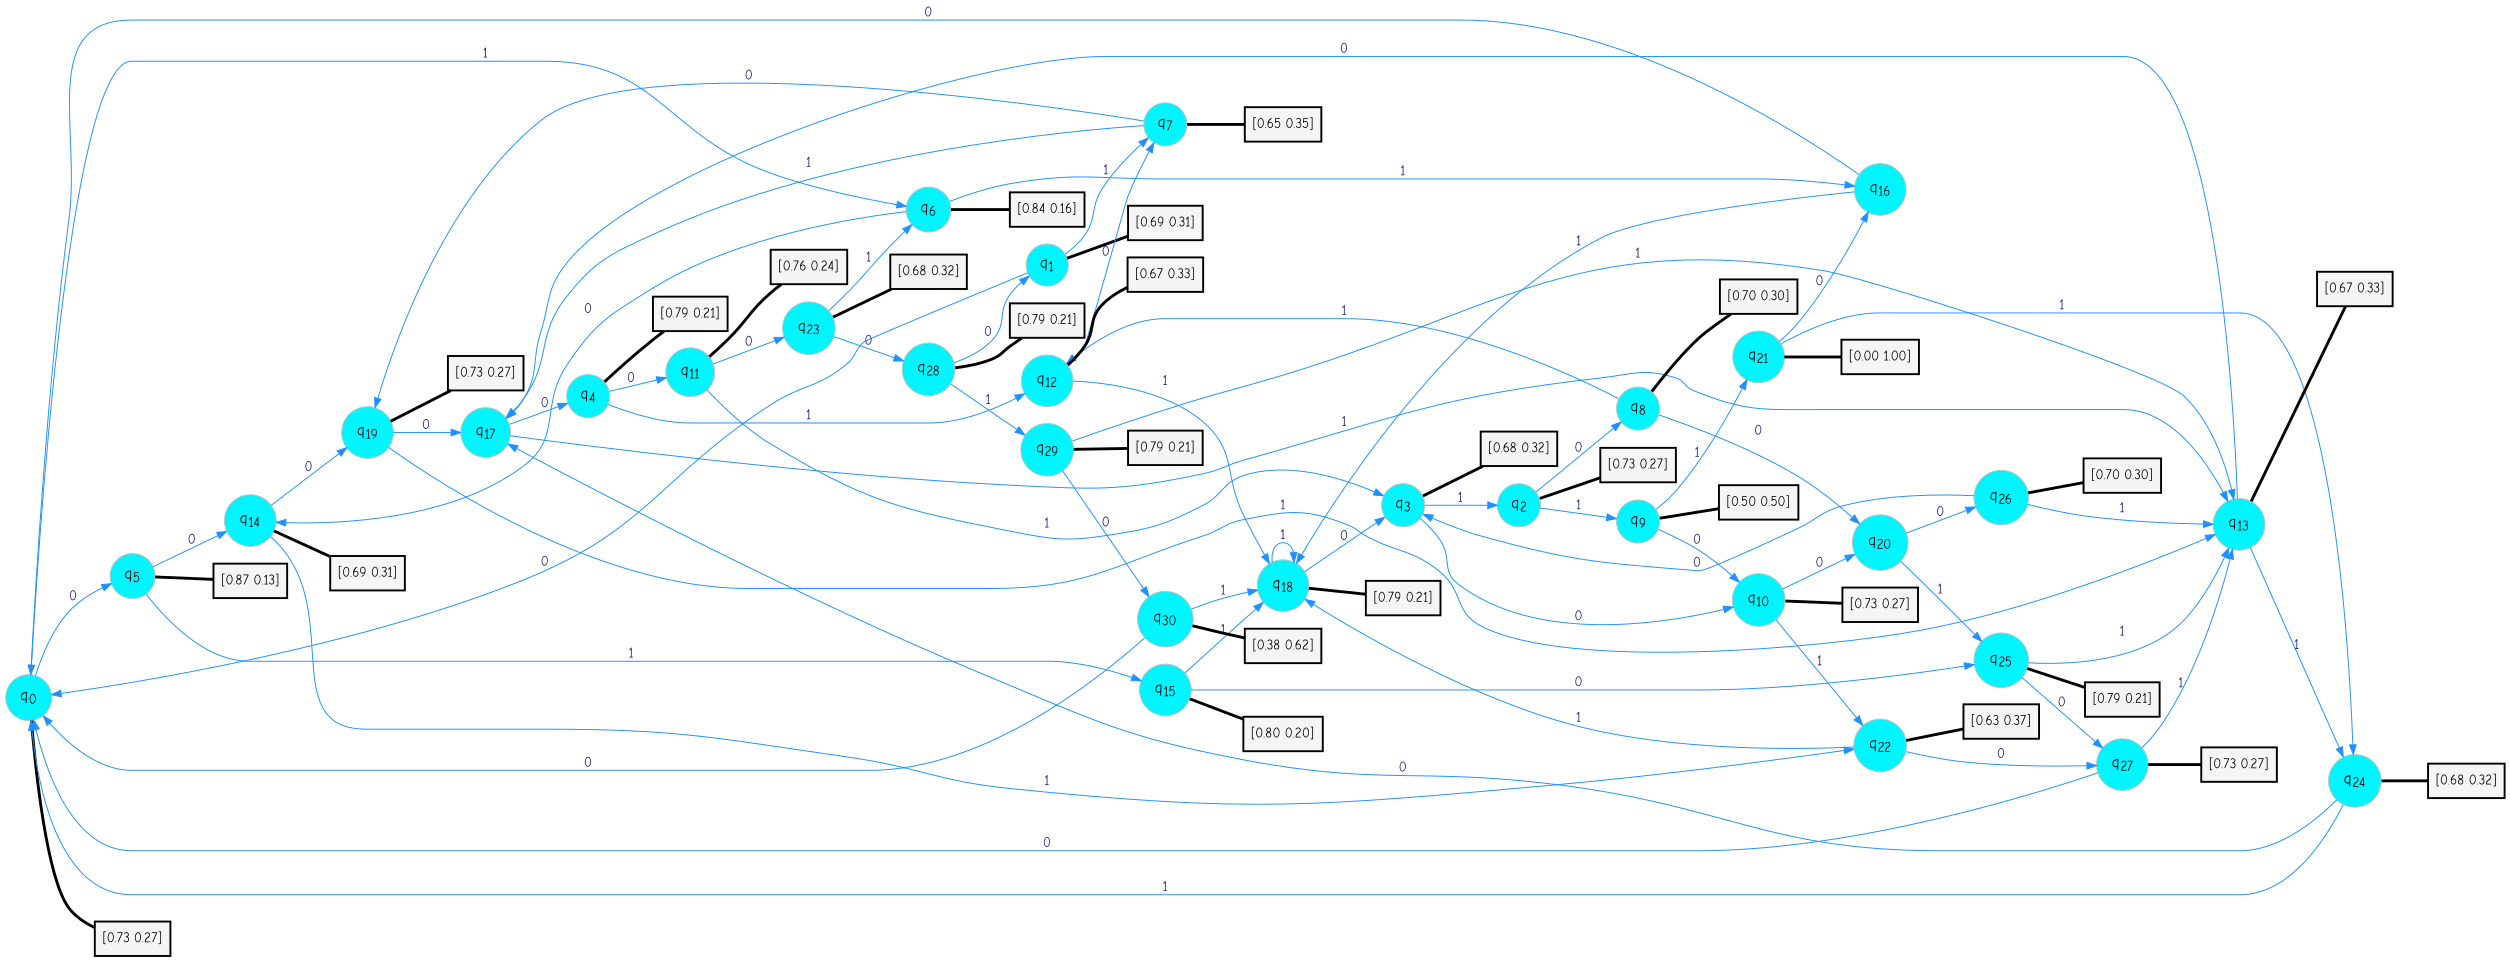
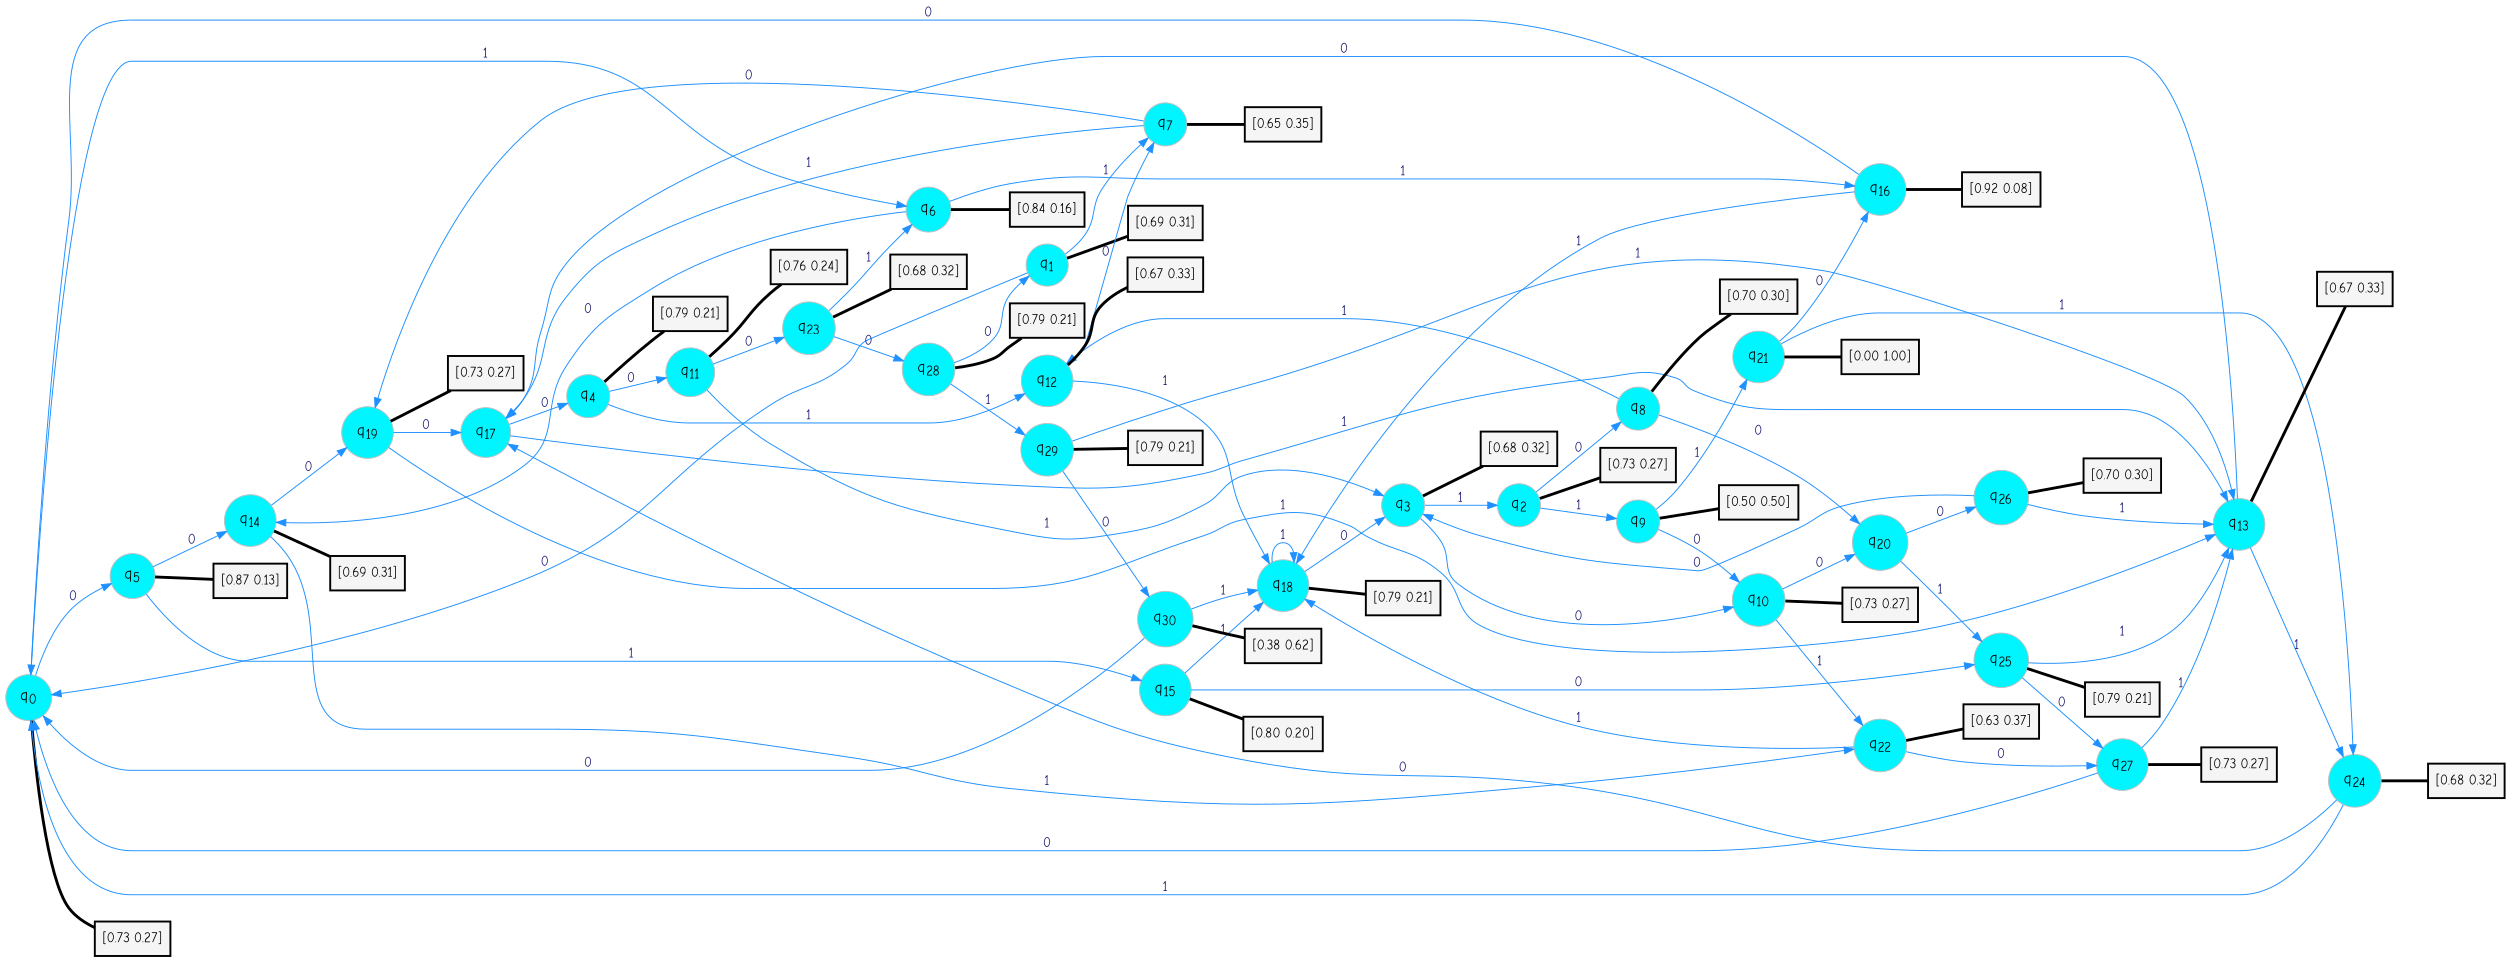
  digraph {
    fontname="Comic Neue"
    rankdir=LR
    node [color=gray fillcolor=turquoise1 fontcolor=black fontname="Comic Neue" fontsize=16 fontweight=bold shape=circle style=filled]
    edge [arrowsize=1 color=dodgerblue1 fontcolor=midnightblue fontname="Comic Neue" fontweight=bold penwidth=1 style=solid weight=20]
    n1 [label=<q<SUB>0</SUB>>]
    n2 [label=<q<SUB>5</SUB>>]
    n3 [label=<q<SUB>6</SUB>>]
    n4 [color=black fillcolor=whitesmoke fontsize=14 label="[0.73 0.27]" penwidth=2 shape=box]
    n5 [label=<q<SUB>14</SUB>>]
    n6 [label=<q<SUB>15</SUB>>]
    n7 [color=black fillcolor=whitesmoke fontsize=14 label="[0.87 0.13]" penwidth=2 shape=box]
    n8 [label=<q<SUB>16</SUB>>]
    n9 [color=black fillcolor=whitesmoke fontsize=14 label="[0.84 0.16]" penwidth=2 shape=box]
    n10 [label=<q<SUB>1</SUB>>]
    n11 [label=<q<SUB>7</SUB>>]
    n12 [color=black fillcolor=whitesmoke fontsize=14 label="[0.69 0.31]" penwidth=2 shape=box]
    n13 [label=<q<SUB>17</SUB>>]
    n14 [label=<q<SUB>19</SUB>>]
    n15 [color=black fillcolor=whitesmoke fontsize=14 label="[0.65 0.35]" penwidth=2 shape=box]
    n16 [label=<q<SUB>2</SUB>>]
    n17 [label=<q<SUB>8</SUB>>]
    n18 [label=<q<SUB>9</SUB>>]
    n19 [color=black fillcolor=whitesmoke fontsize=14 label="[0.73 0.27]" penwidth=2 shape=box]
    n20 [label=<q<SUB>12</SUB>>]
    n21 [label=<q<SUB>20</SUB>>]
    n22 [color=black fillcolor=whitesmoke fontsize=14 label="[0.70 0.30]" penwidth=2 shape=box]
    n23 [label=<q<SUB>10</SUB>>]
    n24 [label=<q<SUB>21</SUB>>]
    n25 [color=black fillcolor=whitesmoke fontsize=14 label="[0.50 0.50]" penwidth=2 shape=box]
    n26 [label=<q<SUB>3</SUB>>]
    n27 [color=black fillcolor=whitesmoke fontsize=14 label="[0.68 0.32]" penwidth=2 shape=box]
    n28 [label=<q<SUB>22</SUB>>]
    n29 [color=black fillcolor=whitesmoke fontsize=14 label="[0.73 0.27]" penwidth=2 shape=box]
    n30 [label=<q<SUB>4</SUB>>]
    n31 [label=<q<SUB>11</SUB>>]
    n32 [color=black fillcolor=whitesmoke fontsize=14 label="[0.79 0.21]" penwidth=2 shape=box]
    n33 [label=<q<SUB>23</SUB>>]
    n34 [color=black fillcolor=whitesmoke fontsize=14 label="[0.76 0.24]" penwidth=2 shape=box]
    n35 [label=<q<SUB>18</SUB>>]
    n36 [color=black fillcolor=whitesmoke fontsize=14 label="[0.67 0.33]" penwidth=2 shape=box]
    n37 [color=black fillcolor=whitesmoke fontsize=14 label="[0.69 0.31]" penwidth=2 shape=box]
    n38 [label=<q<SUB>25</SUB>>]
    n39 [color=black fillcolor=whitesmoke fontsize=14 label="[0.80 0.20]" penwidth=2 shape=box]
+   n40 [color=black fillcolor=whitesmoke fontsize=14 label="[0.92 0.08]" penwidth=2 shape=box]
    n41 [label=<q<SUB>13</SUB>>]
    n42 [color=black fillcolor=whitesmoke fontsize=14 label="[0.73 0.27]" penwidth=2 shape=box]
    n43 [label=<q<SUB>26</SUB>>]
    n44 [label=<q<SUB>24</SUB>>]
    n45 [color=black fillcolor=whitesmoke fontsize=14 label="[0.00 1.00]" penwidth=2 shape=box]
    n46 [label=<q<SUB>27</SUB>>]
    n47 [color=black fillcolor=whitesmoke fontsize=14 label="[0.63 0.37]" penwidth=2 shape=box]
    n48 [label=<q<SUB>28</SUB>>]
    n49 [color=black fillcolor=whitesmoke fontsize=14 label="[0.68 0.32]" penwidth=2 shape=box]
    n50 [color=black fillcolor=whitesmoke fontsize=14 label="[0.79 0.21]" penwidth=2 shape=box]
    n51 [color=black fillcolor=whitesmoke fontsize=14 label="[0.67 0.33]" penwidth=2 shape=box]
    n52 [color=black fillcolor=whitesmoke fontsize=14 label="[0.68 0.32]" penwidth=2 shape=box]
    n53 [color=black fillcolor=whitesmoke fontsize=14 label="[0.79 0.21]" penwidth=2 shape=box]
    n54 [color=black fillcolor=whitesmoke fontsize=14 label="[0.70 0.30]" penwidth=2 shape=box]
    n55 [color=black fillcolor=whitesmoke fontsize=14 label="[0.73 0.27]" penwidth=2 shape=box]
    n56 [label=<q<SUB>29</SUB>>]
    n57 [color=black fillcolor=whitesmoke fontsize=14 label="[0.79 0.21]" penwidth=2 shape=box]
    n58 [label=<q<SUB>30</SUB>>]
    n59 [color=black fillcolor=whitesmoke fontsize=14 label="[0.79 0.21]" penwidth=2 shape=box]
    n60 [color=black fillcolor=whitesmoke fontsize=14 label="[0.38 0.62]" penwidth=2 shape=box]
    n1 -> n2 [label=0]
    n1 -> n3 [label=1]
    n1 -> n4 [arrowhead=none color=black penwidth=3]
    n2 -> n5 [label=0]
    n2 -> n6 [label=1]
    n2 -> n7 [arrowhead=none color=black penwidth=3]
    n3 -> n5 [label=0]
    n3 -> n8 [label=1]
    n3 -> n9 [arrowhead=none color=black penwidth=3]
    n5 -> n14 [label=0]
    n5 -> n28 [label=1]
    n5 -> n37 [arrowhead=none color=black penwidth=3]
    n6 -> n35 [label=1]
    n6 -> n38 [label=0]
    n6 -> n39 [arrowhead=none color=black penwidth=3]
    n8 -> n1 [label=0]
    n8 -> n35 [label=1]
+   n8 -> n40 [arrowhead=none color=black penwidth=3]
    n10 -> n1 [label=0]
    n10 -> n11 [label=1]
    n10 -> n12 [arrowhead=none color=black penwidth=3]
    n11 -> n13 [label=1]
    n11 -> n14 [label=0]
    n11 -> n15 [arrowhead=none color=black penwidth=3]
    n13 -> n30 [label=0]
    n13 -> n41 [label=1]
    n14 -> n13 [label=0]
    n14 -> n41 [label=1]
    n14 -> n42 [arrowhead=none color=black penwidth=3]
    n16 -> n17 [label=0]
    n16 -> n18 [label=1]
    n16 -> n19 [arrowhead=none color=black penwidth=3]
    n17 -> n20 [label=1]
    n17 -> n21 [label=0]
    n17 -> n22 [arrowhead=none color=black penwidth=3]
    n18 -> n23 [label=0]
    n18 -> n24 [label=1]
    n18 -> n25 [arrowhead=none color=black penwidth=3]
    n20 -> n11 [label=0]
    n20 -> n35 [label=1]
    n20 -> n36 [arrowhead=none color=black penwidth=3]
    n21 -> n38 [label=1]
    n21 -> n43 [label=0]
    n23 -> n21 [label=0]
    n23 -> n28 [label=1]
    n23 -> n29 [arrowhead=none color=black penwidth=3]
    n24 -> n8 [label=0]
    n24 -> n44 [label=1]
    n24 -> n45 [arrowhead=none color=black penwidth=3]
    n26 -> n16 [label=1]
    n26 -> n23 [label=0]
    n26 -> n27 [arrowhead=none color=black penwidth=3]
    n28 -> n35 [label=1]
    n28 -> n46 [label=0]
    n28 -> n47 [arrowhead=none color=black penwidth=3]
    n30 -> n20 [label=1]
    n30 -> n31 [label=0]
    n30 -> n32 [arrowhead=none color=black penwidth=3]
    n31 -> n26 [label=1]
    n31 -> n33 [label=0]
    n31 -> n34 [arrowhead=none color=black penwidth=3]
    n33 -> n3 [label=1]
    n33 -> n48 [label=0]
    n33 -> n49 [arrowhead=none color=black penwidth=3]
    n35 -> n26 [label=0]
    n35 -> n35 [label=1]
    n35 -> n50 [arrowhead=none color=black penwidth=3]
    n38 -> n41 [label=1]
    n38 -> n46 [label=0]
    n38 -> n53 [arrowhead=none color=black penwidth=3]
    n41 -> n13 [label=0]
    n41 -> n44 [label=1]
    n41 -> n51 [arrowhead=none color=black penwidth=3]
    n43 -> n26 [label=0]
    n43 -> n41 [label=1]
    n43 -> n54 [arrowhead=none color=black penwidth=3]
    n44 -> n1 [label=1]
    n44 -> n13 [label=0]
    n44 -> n52 [arrowhead=none color=black penwidth=3]
    n46 -> n1 [label=0]
    n46 -> n41 [label=1]
    n46 -> n55 [arrowhead=none color=black penwidth=3]
    n48 -> n10 [label=0]
    n48 -> n56 [label=1]
    n48 -> n57 [arrowhead=none color=black penwidth=3]
    n56 -> n41 [label=1]
    n56 -> n58 [label=0]
    n56 -> n59 [arrowhead=none color=black penwidth=3]
    n58 -> n1 [label=0]
    n58 -> n35 [label=1]
    n58 -> n60 [arrowhead=none color=black penwidth=3]
  }
